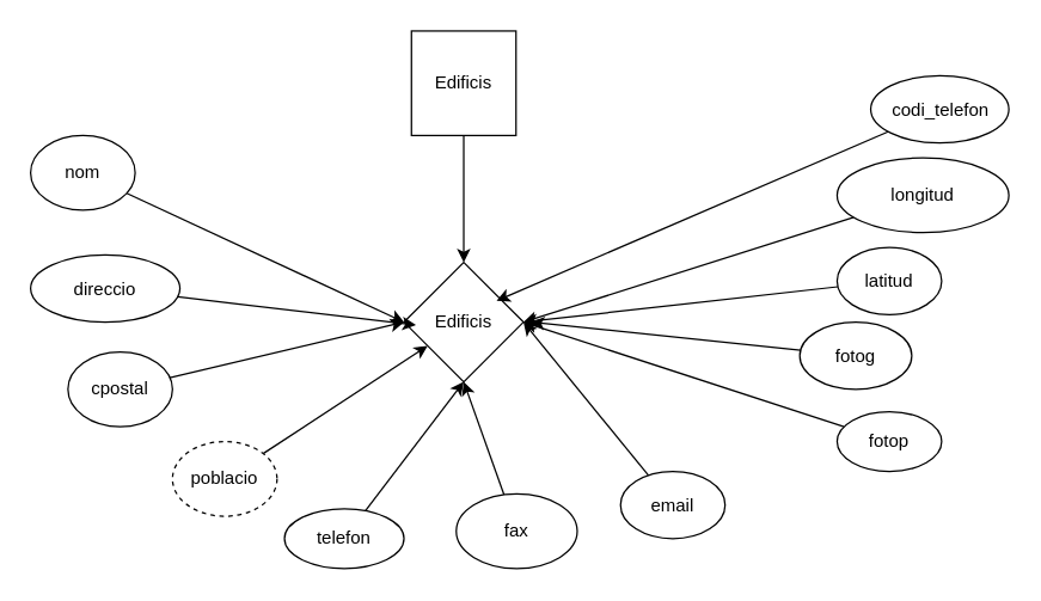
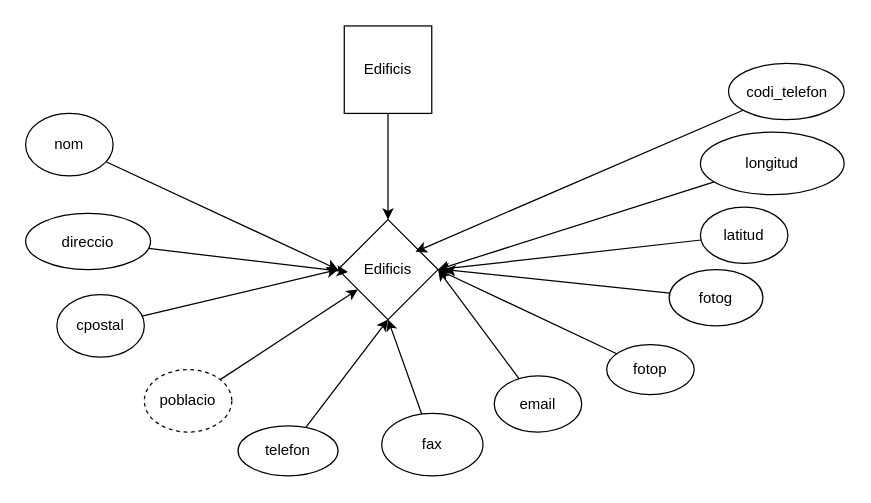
  <mxCell id="0" />
  <mxCell id="1" parent="0" />
  <mxCell id="2" style="edgeStyle=orthogonalEdgeStyle;rounded=0;orthogonalLoop=1;jettySize=auto;html=1;" edge="1" parent="1" source="3" target="4"><mxGeometry relative="1" as="geometry" /></mxCell>
  <mxCell id="3" value="Edificis" style="whiteSpace=wrap;html=1;aspect=fixed;" vertex="1" parent="1"><mxGeometry x="275" y="20" width="70" height="70" as="geometry" /></mxCell>
  <mxCell id="4" value="Edificis" style="rhombus;whiteSpace=wrap;html=1;" vertex="1" parent="1"><mxGeometry x="270" y="175" width="80" height="80" as="geometry" /></mxCell>
  <mxCell id="5" style="rounded=0;orthogonalLoop=1;jettySize=auto;html=1;entryX=0;entryY=0.5;entryDx=0;entryDy=0;elbow=vertical;" edge="1" parent="1" source="6" target="4"><mxGeometry relative="1" as="geometry" /></mxCell>
  <mxCell id="6" value="nom" style="ellipse;whiteSpace=wrap;html=1;" vertex="1" parent="1"><mxGeometry x="20" y="90" width="70" height="50" as="geometry" /></mxCell>
  <mxCell id="7" value="direccio" style="ellipse;whiteSpace=wrap;html=1;" vertex="1" parent="1"><mxGeometry x="20" y="170" width="100" height="45" as="geometry" /></mxCell>
  <mxCell id="8" style="rounded=0;orthogonalLoop=1;jettySize=auto;html=1;entryX=0;entryY=0.5;entryDx=0;entryDy=0;" edge="1" parent="1" source="9" target="4"><mxGeometry relative="1" as="geometry" /></mxCell>
  <mxCell id="9" value="cpostal" style="ellipse;whiteSpace=wrap;html=1;" vertex="1" parent="1"><mxGeometry x="45" y="235" width="70" height="50" as="geometry" /></mxCell>
  <mxCell id="10" style="rounded=0;orthogonalLoop=1;jettySize=auto;html=1;" edge="1" parent="1" source="11" target="4"><mxGeometry relative="1" as="geometry" /></mxCell>
  <mxCell id="11" value="poblacio" style="ellipse;whiteSpace=wrap;html=1;dashed=1;" vertex="1" parent="1"><mxGeometry x="115" y="295" width="70" height="50" as="geometry" /></mxCell>
  <mxCell id="12" style="rounded=0;orthogonalLoop=1;jettySize=auto;html=1;entryX=0.5;entryY=1;entryDx=0;entryDy=0;" edge="1" parent="1" source="13" target="4"><mxGeometry relative="1" as="geometry" /></mxCell>
  <mxCell id="13" value="telefon" style="ellipse;whiteSpace=wrap;html=1;" vertex="1" parent="1"><mxGeometry x="190" y="340" width="80" height="40" as="geometry" /></mxCell>
  <mxCell id="14" style="rounded=0;orthogonalLoop=1;jettySize=auto;html=1;entryX=0.5;entryY=1;entryDx=0;entryDy=0;" edge="1" parent="1" source="15" target="4"><mxGeometry relative="1" as="geometry" /></mxCell>
  <mxCell id="15" value="fax" style="ellipse;whiteSpace=wrap;html=1;" vertex="1" parent="1"><mxGeometry x="305" y="330" width="81" height="50" as="geometry" /></mxCell>
  <mxCell id="16" style="rounded=0;orthogonalLoop=1;jettySize=auto;html=1;entryX=1;entryY=0.5;entryDx=0;entryDy=0;" edge="1" parent="1" source="17" target="4"><mxGeometry relative="1" as="geometry" /></mxCell>
- <mxCell id="17" value="email" style="ellipse;whiteSpace=wrap;html=1;" vertex="1" parent="1"><mxGeometry x="415" y="315" width="70" height="45" as="geometry" /></mxCell>
+ <mxCell id="17" value="email" style="ellipse;whiteSpace=wrap;html=1;" vertex="1" parent="1"><mxGeometry x="395" y="300" width="70" height="45" as="geometry" /></mxCell>
  <mxCell id="18" style="rounded=0;orthogonalLoop=1;jettySize=auto;html=1;entryX=1;entryY=0.5;entryDx=0;entryDy=0;" edge="1" parent="1" source="19" target="4"><mxGeometry relative="1" as="geometry" /></mxCell>
- <mxCell id="19" value="fotop" style="ellipse;whiteSpace=wrap;html=1;" vertex="1" parent="1"><mxGeometry x="560" y="275" width="70" height="40" as="geometry" /></mxCell>
+ <mxCell id="19" value="fotop" style="ellipse;whiteSpace=wrap;html=1;" vertex="1" parent="1"><mxGeometry x="485" y="275" width="70" height="40" as="geometry" /></mxCell>
  <mxCell id="20" style="rounded=0;orthogonalLoop=1;jettySize=auto;html=1;" edge="1" parent="1" source="21"><mxGeometry relative="1" as="geometry"><mxPoint x="355" y="215" as="targetPoint" /></mxGeometry></mxCell>
  <mxCell id="21" value="fotog" style="ellipse;whiteSpace=wrap;html=1;" vertex="1" parent="1"><mxGeometry x="535" y="215" width="75" height="45" as="geometry" /></mxCell>
  <mxCell id="22" style="rounded=0;orthogonalLoop=1;jettySize=auto;html=1;entryX=1;entryY=0.5;entryDx=0;entryDy=0;" edge="1" parent="1" source="23" target="4"><mxGeometry relative="1" as="geometry" /></mxCell>
  <mxCell id="23" value="latitud" style="ellipse;whiteSpace=wrap;html=1;" vertex="1" parent="1"><mxGeometry x="560" y="165" width="70" height="45" as="geometry" /></mxCell>
  <mxCell id="24" style="rounded=0;orthogonalLoop=1;jettySize=auto;html=1;entryX=0.1;entryY=0.525;entryDx=0;entryDy=0;entryPerimeter=0;" edge="1" parent="1" source="7" target="4"><mxGeometry relative="1" as="geometry" /></mxCell>
  <mxCell id="25" style="rounded=0;orthogonalLoop=1;jettySize=auto;html=1;entryX=1;entryY=0.5;entryDx=0;entryDy=0;" edge="1" parent="1" source="26" target="4"><mxGeometry relative="1" as="geometry" /></mxCell>
  <mxCell id="26" value="longitud" style="ellipse;whiteSpace=wrap;html=1;" vertex="1" parent="1"><mxGeometry x="560" y="105" width="115" height="50" as="geometry" /></mxCell>
  <mxCell id="27" value="codi_telefon" style="ellipse;whiteSpace=wrap;html=1;" vertex="1" parent="1"><mxGeometry x="582.5" y="50" width="92.5" height="45" as="geometry" /></mxCell>
  <mxCell id="28" style="rounded=0;orthogonalLoop=1;jettySize=auto;html=1;entryX=0.775;entryY=0.321;entryDx=0;entryDy=0;entryPerimeter=0;" edge="1" parent="1" source="27" target="4"><mxGeometry relative="1" as="geometry" /></mxCell>
